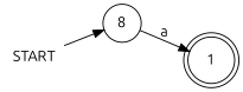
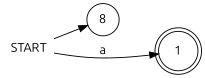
  digraph {
    fontname=Ubuntu
    rankdir=LR
    node [fontname=Ubuntu]
    edge [fontname=Ubuntu]
    n1 [label=8 shape=circle]
    n2 [label=1 shape=doublecircle]
    START [shape=plaintext]
-   n1 -> n2 [label=a]
+   START -> n2 [label=a]
    START -> n1
  }
